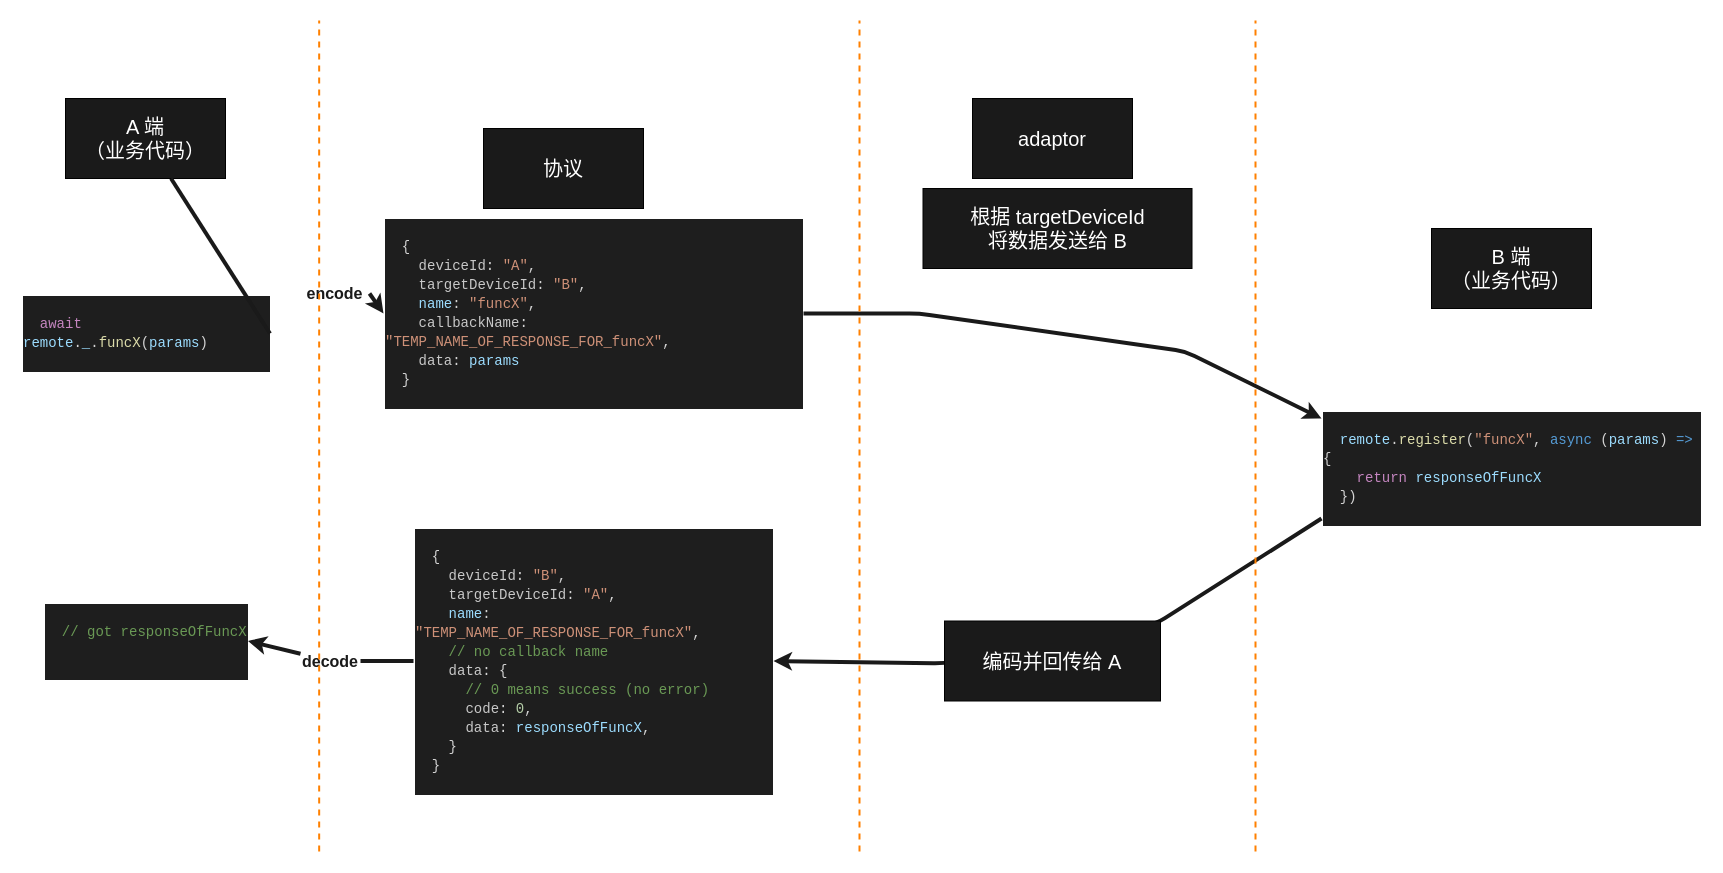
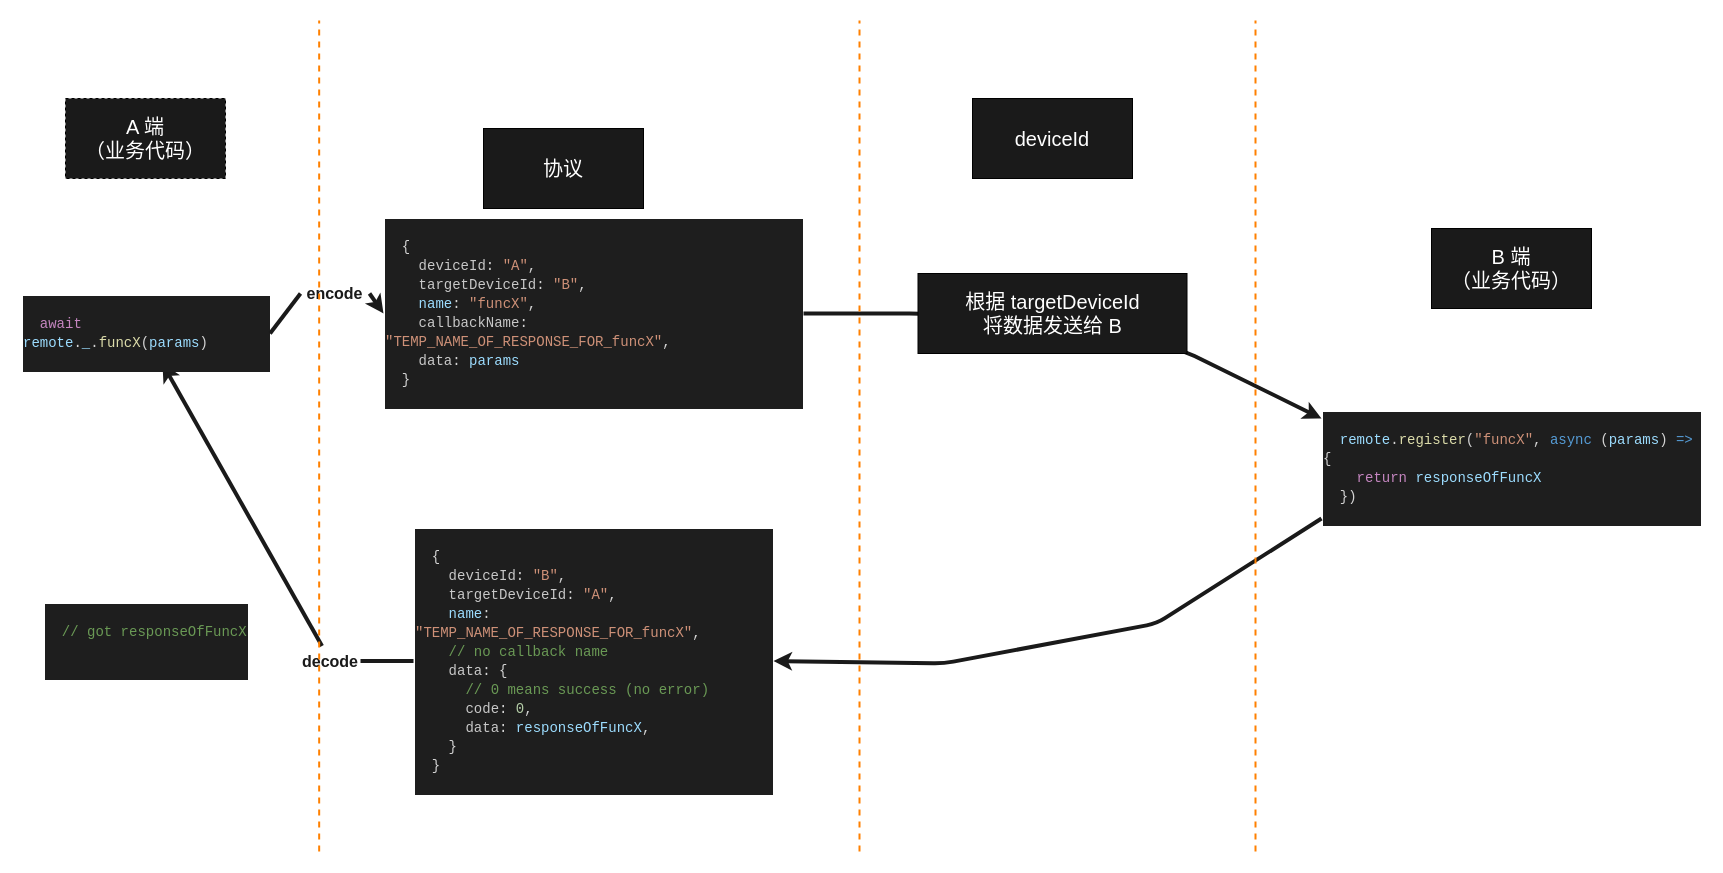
  <mxCell id="0" />
  <mxCell id="1" parent="0" />
- <mxCell id="2" value="&lt;font color=&quot;#ffffff&quot; style=&quot;font-size: 20px; background-color: rgb(26, 26, 26);&quot;&gt;A 端&lt;br&gt;（业务代码）&lt;br&gt;&lt;/font&gt;" style="rounded=0;whiteSpace=wrap;html=1;fillColor=#1A1A1A;" parent="1" vertex="1"><mxGeometry x="65" y="98" width="160" height="80" as="geometry" /></mxCell>
+ <mxCell id="2" value="&lt;font color=&quot;#ffffff&quot; style=&quot;font-size: 20px; background-color: rgb(26, 26, 26);&quot;&gt;A 端&lt;br&gt;（业务代码）&lt;br&gt;&lt;/font&gt;" style="rounded=0;whiteSpace=wrap;html=1;fillColor=#1A1A1A;dashed=1;" parent="1" vertex="1"><mxGeometry x="65" y="98" width="160" height="80" as="geometry" /></mxCell>
  <mxCell id="3" value="&lt;font color=&quot;#ffffff&quot; style=&quot;font-size: 20px; background-color: rgb(26, 26, 26);&quot;&gt;协议&lt;/font&gt;" style="rounded=0;whiteSpace=wrap;html=1;fillColor=#1A1A1A;" parent="1" vertex="1"><mxGeometry x="483" y="128" width="160" height="80" as="geometry" /></mxCell>
  <mxCell id="4" value="&lt;font color=&quot;#ffffff&quot; style=&quot;font-size: 20px; background-color: rgb(26, 26, 26);&quot;&gt;B 端&lt;/font&gt;&lt;br style=&quot;color: rgb(255, 255, 255); font-size: 20px;&quot;&gt;&lt;span style=&quot;color: rgb(255, 255, 255); font-size: 20px; background-color: rgb(26, 26, 26);&quot;&gt;（业务代码）&lt;/span&gt;" style="rounded=0;whiteSpace=wrap;html=1;fillColor=#1A1A1A;" parent="1" vertex="1"><mxGeometry x="1431" y="228" width="160" height="80" as="geometry" /></mxCell>
  <mxCell id="5" style="edgeStyle=none;html=1;entryX=1;entryY=0.5;entryDx=0;entryDy=0;strokeColor=#1A1A1A;fontSize=16;fontColor=#1A1A1A;exitX=0;exitY=1;exitDx=0;exitDy=0;strokeWidth=4;" parent="1" source="6" target="11" edge="1"><mxGeometry relative="1" as="geometry"><Array as="points"><mxPoint x="1156" y="623" /><mxPoint x="943" y="663" /></Array></mxGeometry></mxCell>
  <mxCell id="6" value="&lt;div style=&quot;color: rgb(212, 212, 212); background-color: rgb(30, 30, 30); font-family: Consolas, &amp;quot;Courier New&amp;quot;, monospace; font-size: 14px; line-height: 19px;&quot;&gt;&lt;div style=&quot;line-height: 19px;&quot;&gt;&lt;div style=&quot;line-height: 19px;&quot;&gt;&lt;div style=&quot;line-height: 19px;&quot;&gt;&lt;br&gt;&lt;div&gt;&amp;nbsp; &lt;span style=&quot;color: #9cdcfe;&quot;&gt;remote&lt;/span&gt;.&lt;span style=&quot;color: #dcdcaa;&quot;&gt;register&lt;/span&gt;(&lt;span style=&quot;color: #ce9178;&quot;&gt;&quot;funcX&quot;&lt;/span&gt;, &lt;span style=&quot;color: #569cd6;&quot;&gt;async&lt;/span&gt; (&lt;span style=&quot;color: #9cdcfe;&quot;&gt;params&lt;/span&gt;) &lt;span style=&quot;color: #569cd6;&quot;&gt;=&amp;gt;&lt;/span&gt; { &amp;nbsp;&lt;/div&gt;&lt;div&gt;&amp;nbsp; &amp;nbsp; &lt;span style=&quot;color: #c586c0;&quot;&gt;return&lt;/span&gt; &lt;span style=&quot;color: #9cdcfe;&quot;&gt;responseOfFuncX&lt;/span&gt; &amp;nbsp;&lt;/div&gt;&lt;div&gt;&amp;nbsp; }) &amp;nbsp;&lt;/div&gt;&lt;br&gt;&lt;/div&gt;&lt;/div&gt;&lt;/div&gt;&lt;/div&gt;" style="whiteSpace=wrap;html=1;align=left;strokeColor=none;fillColor=none;" parent="1" vertex="1"><mxGeometry x="1321" y="418" width="380" height="100" as="geometry" /></mxCell>
  <mxCell id="7" style="edgeStyle=none;html=1;entryX=0;entryY=0;entryDx=0;entryDy=0;strokeColor=#1A1A1A;fontSize=16;fontColor=#1A1A1A;exitX=1;exitY=0.5;exitDx=0;exitDy=0;strokeWidth=4;" parent="1" source="8" target="6" edge="1"><mxGeometry relative="1" as="geometry"><Array as="points"><mxPoint x="919" y="313" /><mxPoint x="1185" y="351" /></Array></mxGeometry></mxCell>
  <mxCell id="8" value="&lt;div style=&quot;color: rgb(212, 212, 212); background-color: rgb(30, 30, 30); font-family: Consolas, &amp;quot;Courier New&amp;quot;, monospace; font-size: 14px; line-height: 19px;&quot;&gt;&lt;br&gt;&lt;div&gt;&amp;nbsp; { &amp;nbsp;&lt;/div&gt;&lt;div&gt;&amp;nbsp; &amp;nbsp; &lt;span style=&quot;color: #c8c8c8;&quot;&gt;deviceId&lt;/span&gt;: &lt;span style=&quot;color: #ce9178;&quot;&gt;&quot;A&quot;&lt;/span&gt;, &amp;nbsp;&lt;/div&gt;&lt;div&gt;&amp;nbsp; &amp;nbsp; &lt;span style=&quot;color: #c8c8c8;&quot;&gt;targetDeviceId&lt;/span&gt;: &lt;span style=&quot;color: #ce9178;&quot;&gt;&quot;B&quot;&lt;/span&gt;, &amp;nbsp;&lt;/div&gt;&lt;div&gt;&amp;nbsp; &amp;nbsp; &lt;span style=&quot;color: #9cdcfe;&quot;&gt;name&lt;/span&gt;: &lt;span style=&quot;color: #ce9178;&quot;&gt;&quot;funcX&quot;&lt;/span&gt;, &amp;nbsp;&lt;/div&gt;&lt;div&gt;&amp;nbsp; &amp;nbsp; &lt;span style=&quot;color: #c8c8c8;&quot;&gt;callbackName&lt;/span&gt;: &lt;span style=&quot;color: #ce9178;&quot;&gt;&quot;TEMP_NAME_OF_RESPONSE_FOR_funcX&quot;&lt;/span&gt;, &amp;nbsp;&lt;/div&gt;&lt;div&gt;&amp;nbsp; &amp;nbsp; &lt;span style=&quot;color: #c8c8c8;&quot;&gt;data&lt;/span&gt;: &lt;span style=&quot;color: #9cdcfe;&quot;&gt;params&lt;/span&gt; &amp;nbsp;&lt;/div&gt;&lt;div&gt;&amp;nbsp; } &amp;nbsp;&lt;/div&gt;&lt;br&gt;&lt;/div&gt;" style="rounded=0;whiteSpace=wrap;html=1;align=left;strokeColor=none;fillColor=none;" parent="1" vertex="1"><mxGeometry x="383" y="228" width="420" height="170" as="geometry" /></mxCell>
  <mxCell id="9" style="edgeStyle=none;html=1;entryX=0;entryY=0.5;entryDx=0;entryDy=0;strokeWidth=4;strokeColor=#1A1A1A;exitX=1;exitY=0.5;exitDx=0;exitDy=0;startArrow=none;" parent="1" source="15" target="8" edge="1"><mxGeometry relative="1" as="geometry"><mxPoint x="250" y="313" as="sourcePoint" /></mxGeometry></mxCell>
- <mxCell id="10" style="edgeStyle=none;html=1;entryX=1;entryY=0.5;entryDx=0;entryDy=0;strokeWidth=4;strokeColor=#1A1A1A;startArrow=none;" parent="1" source="17" target="12" edge="1"><mxGeometry relative="1" as="geometry"><mxPoint x="255" y="693" as="targetPoint" /></mxGeometry></mxCell>
+ <mxCell id="10" style="edgeStyle=none;html=1;strokeWidth=4;strokeColor=#1A1A1A;startArrow=none;" parent="1" source="17" target="13" edge="1"><mxGeometry relative="1" as="geometry"><mxPoint x="255" y="693" as="targetPoint" /></mxGeometry></mxCell>
  <mxCell id="11" value="&lt;div style=&quot;color: rgb(212, 212, 212); background-color: rgb(30, 30, 30); font-family: Consolas, &amp;quot;Courier New&amp;quot;, monospace; font-size: 14px; line-height: 19px;&quot;&gt;&lt;div style=&quot;line-height: 19px;&quot;&gt;&lt;div style=&quot;line-height: 19px;&quot;&gt;&lt;br&gt;&lt;div&gt;&amp;nbsp; { &amp;nbsp;&lt;/div&gt;&lt;div&gt;&amp;nbsp; &amp;nbsp; &lt;span style=&quot;color: #c8c8c8;&quot;&gt;deviceId&lt;/span&gt;: &lt;span style=&quot;color: #ce9178;&quot;&gt;&quot;B&quot;&lt;/span&gt;, &amp;nbsp;&lt;/div&gt;&lt;div&gt;&amp;nbsp; &amp;nbsp; &lt;span style=&quot;color: #c8c8c8;&quot;&gt;targetDeviceId&lt;/span&gt;: &lt;span style=&quot;color: #ce9178;&quot;&gt;&quot;A&quot;&lt;/span&gt;, &amp;nbsp;&lt;/div&gt;&lt;div&gt;&amp;nbsp; &amp;nbsp; &lt;span style=&quot;color: #9cdcfe;&quot;&gt;name&lt;/span&gt;: &lt;span style=&quot;color: #ce9178;&quot;&gt;&quot;TEMP_NAME_OF_RESPONSE_FOR_funcX&quot;&lt;/span&gt;, &amp;nbsp;&lt;/div&gt;&lt;div&gt;&amp;nbsp; &amp;nbsp; &lt;span style=&quot;color: #6a9955;&quot;&gt;// no callback name &amp;nbsp;&lt;/span&gt;&lt;/div&gt;&lt;div&gt;&amp;nbsp; &amp;nbsp; &lt;span style=&quot;color: #c8c8c8;&quot;&gt;data&lt;/span&gt;: { &amp;nbsp;&lt;/div&gt;&lt;div&gt;&amp;nbsp; &amp;nbsp; &amp;nbsp; &lt;span style=&quot;color: #6a9955;&quot;&gt;// 0 means success (no error) &amp;nbsp;&lt;/span&gt;&lt;/div&gt;&lt;div&gt;&amp;nbsp; &amp;nbsp; &amp;nbsp; &lt;span style=&quot;color: #c8c8c8;&quot;&gt;code&lt;/span&gt;: &lt;span style=&quot;color: #b5cea8;&quot;&gt;0&lt;/span&gt;,&lt;/div&gt;&lt;div&gt;&amp;nbsp; &amp;nbsp; &amp;nbsp; &lt;span style=&quot;color: #c8c8c8;&quot;&gt;data&lt;/span&gt;: &lt;span style=&quot;color: #9cdcfe;&quot;&gt;responseOfFuncX&lt;/span&gt;, &amp;nbsp;&lt;/div&gt;&lt;div&gt;&amp;nbsp; &amp;nbsp; } &amp;nbsp;&lt;/div&gt;&lt;div&gt;&amp;nbsp; } &amp;nbsp;&lt;/div&gt;&lt;br&gt;&lt;/div&gt;&lt;/div&gt;&lt;/div&gt;" style="rounded=0;whiteSpace=wrap;html=1;align=left;strokeColor=none;fillColor=none;" parent="1" vertex="1"><mxGeometry x="413" y="538" width="360" height="245" as="geometry" /></mxCell>
  <mxCell id="12" value="&lt;div style=&quot;color: rgb(212, 212, 212); background-color: rgb(30, 30, 30); font-family: Consolas, &amp;quot;Courier New&amp;quot;, monospace; font-size: 14px; line-height: 19px;&quot;&gt;&lt;br&gt;&lt;div&gt;&amp;nbsp; &lt;span style=&quot;color: #6a9955;&quot;&gt;// got responseOfFuncX &amp;nbsp;&lt;/span&gt;&lt;/div&gt;&lt;br&gt;&lt;/div&gt;" style="rounded=0;whiteSpace=wrap;html=1;align=left;strokeColor=none;fillColor=none;" parent="1" vertex="1"><mxGeometry x="42.5" y="610.5" width="205" height="60" as="geometry" /></mxCell>
  <mxCell id="13" value="&lt;div style=&quot;background-color: rgb(30, 30, 30); line-height: 19px;&quot;&gt;&lt;div style=&quot;line-height: 19px;&quot;&gt;&lt;div style=&quot;color: rgb(212, 212, 212); font-family: Consolas, &amp;quot;Courier New&amp;quot;, monospace; font-size: 14px; line-height: 19px;&quot;&gt;&lt;br&gt;&lt;div&gt;&amp;nbsp; &lt;span style=&quot;color: #c586c0;&quot;&gt;await&lt;/span&gt; &lt;span style=&quot;color: #9cdcfe;&quot;&gt;remote&lt;/span&gt;.&lt;span style=&quot;color: #9cdcfe;&quot;&gt;_&lt;/span&gt;.&lt;span style=&quot;color: #dcdcaa;&quot;&gt;funcX&lt;/span&gt;(&lt;span style=&quot;color: #9cdcfe;&quot;&gt;params&lt;/span&gt;) &amp;nbsp;&lt;/div&gt;&lt;br&gt;&lt;/div&gt;&lt;/div&gt;&lt;/div&gt;" style="rounded=0;whiteSpace=wrap;html=1;align=left;strokeColor=none;fillColor=none;" parent="1" vertex="1"><mxGeometry x="20.5" y="303" width="249" height="60" as="geometry" /></mxCell>
- <mxCell id="14" value="" style="edgeStyle=none;html=1;strokeWidth=4;strokeColor=#1A1A1A;exitX=1;exitY=0.5;exitDx=0;exitDy=0;endArrow=none;" parent="1" source="13" target="2" edge="1"><mxGeometry relative="1" as="geometry"><mxPoint x="269.5" y="313" as="sourcePoint" /><mxPoint x="383" y="313" as="targetPoint" /></mxGeometry></mxCell>
+ <mxCell id="14" value="" style="edgeStyle=none;html=1;entryX=0;entryY=0.5;entryDx=0;entryDy=0;strokeWidth=4;strokeColor=#1A1A1A;exitX=1;exitY=0.5;exitDx=0;exitDy=0;endArrow=none;" parent="1" source="13" target="15" edge="1"><mxGeometry relative="1" as="geometry"><mxPoint x="269.5" y="313" as="sourcePoint" /><mxPoint x="383" y="313" as="targetPoint" /></mxGeometry></mxCell>
  <mxCell id="15" value="&lt;font style=&quot;background-color: rgb(255, 255, 255); font-size: 16px;&quot; color=&quot;#1a1a1a&quot;&gt;&lt;b&gt;&amp;nbsp;encode&amp;nbsp;&lt;/b&gt;&lt;/font&gt;&lt;font style=&quot;background-color: rgb(255, 255, 255); font-size: 16px;&quot; color=&quot;#1a1a1a&quot;&gt;&lt;b&gt;&lt;br&gt;&lt;/b&gt;&lt;/font&gt;" style="text;html=1;strokeColor=none;fillColor=none;align=center;verticalAlign=middle;whiteSpace=wrap;rounded=0;" parent="1" vertex="1"><mxGeometry x="300" y="278" width="69" height="30" as="geometry" /></mxCell>
  <mxCell id="16" value="" style="edgeStyle=none;html=1;entryX=1;entryY=0.5;entryDx=0;entryDy=0;strokeWidth=4;strokeColor=#1A1A1A;endArrow=none;" parent="1" source="11" target="17" edge="1"><mxGeometry relative="1" as="geometry"><mxPoint x="413" y="660.5" as="sourcePoint" /><mxPoint x="247.5" y="660.5" as="targetPoint" /></mxGeometry></mxCell>
  <mxCell id="17" value="&lt;font style=&quot;background-color: rgb(255, 255, 255); font-size: 16px;&quot; color=&quot;#1a1a1a&quot;&gt;&lt;b&gt;decode&lt;/b&gt;&lt;/font&gt;" style="text;html=1;strokeColor=none;fillColor=none;align=center;verticalAlign=middle;whiteSpace=wrap;rounded=0;" parent="1" vertex="1"><mxGeometry x="300" y="645.5" width="60" height="30" as="geometry" /></mxCell>
- <mxCell id="18" value="&lt;font color=&quot;#ffffff&quot; style=&quot;font-size: 20px; background-color: rgb(26, 26, 26);&quot;&gt;adaptor&lt;/font&gt;" style="rounded=0;whiteSpace=wrap;html=1;fillColor=#1A1A1A;" parent="1" vertex="1"><mxGeometry x="972" y="98" width="160" height="80" as="geometry" /></mxCell>
- <mxCell id="19" value="&lt;font color=&quot;#ffffff&quot; style=&quot;font-size: 20px; background-color: rgb(26, 26, 26);&quot;&gt;根据 targetDeviceId&lt;br&gt;将数据发送给 B&lt;br&gt;&lt;/font&gt;" style="rounded=0;whiteSpace=wrap;html=1;fillColor=#1A1A1A;" parent="1" vertex="1"><mxGeometry x="922.5" y="188" width="269" height="80" as="geometry" /></mxCell>
- <mxCell id="20" value="&lt;font color=&quot;#ffffff&quot; style=&quot;font-size: 20px; background-color: rgb(26, 26, 26);&quot;&gt;编码并回传给 A&lt;br&gt;&lt;/font&gt;" style="rounded=0;whiteSpace=wrap;html=1;fillColor=#1A1A1A;" parent="1" vertex="1"><mxGeometry x="944" y="620.5" width="216" height="80" as="geometry" /></mxCell>
+ <mxCell id="18" value="&lt;font color=&quot;#ffffff&quot; style=&quot;font-size: 20px; background-color: rgb(26, 26, 26);&quot;&gt;deviceId&lt;/font&gt;" style="rounded=0;whiteSpace=wrap;html=1;fillColor=#1A1A1A;" parent="1" vertex="1"><mxGeometry x="972" y="98" width="160" height="80" as="geometry" /></mxCell>
+ <mxCell id="19" value="&lt;font color=&quot;#ffffff&quot; style=&quot;font-size: 20px; background-color: rgb(26, 26, 26);&quot;&gt;根据 targetDeviceId&lt;br&gt;将数据发送给 B&lt;br&gt;&lt;/font&gt;" style="rounded=0;whiteSpace=wrap;html=1;fillColor=#1A1A1A;" parent="1" vertex="1"><mxGeometry x="917.5" y="273" width="269" height="80" as="geometry" /></mxCell>
  <mxCell id="21" value="" style="endArrow=none;dashed=1;html=1;strokeColor=#FF8000;strokeWidth=2;" parent="1" edge="1"><mxGeometry width="50" height="50" relative="1" as="geometry"><mxPoint x="318.67" y="851" as="sourcePoint" /><mxPoint x="318.67" y="20" as="targetPoint" /></mxGeometry></mxCell>
  <mxCell id="22" value="" style="endArrow=none;dashed=1;html=1;strokeColor=#FF8000;strokeWidth=2;" parent="1" edge="1"><mxGeometry width="50" height="50" relative="1" as="geometry"><mxPoint x="859" y="851" as="sourcePoint" /><mxPoint x="859" y="20" as="targetPoint" /></mxGeometry></mxCell>
  <mxCell id="23" value="" style="endArrow=none;dashed=1;html=1;strokeColor=#FF8000;strokeWidth=2;" parent="1" edge="1"><mxGeometry width="50" height="50" relative="1" as="geometry"><mxPoint x="1255" y="851" as="sourcePoint" /><mxPoint x="1255" y="20" as="targetPoint" /></mxGeometry></mxCell>
